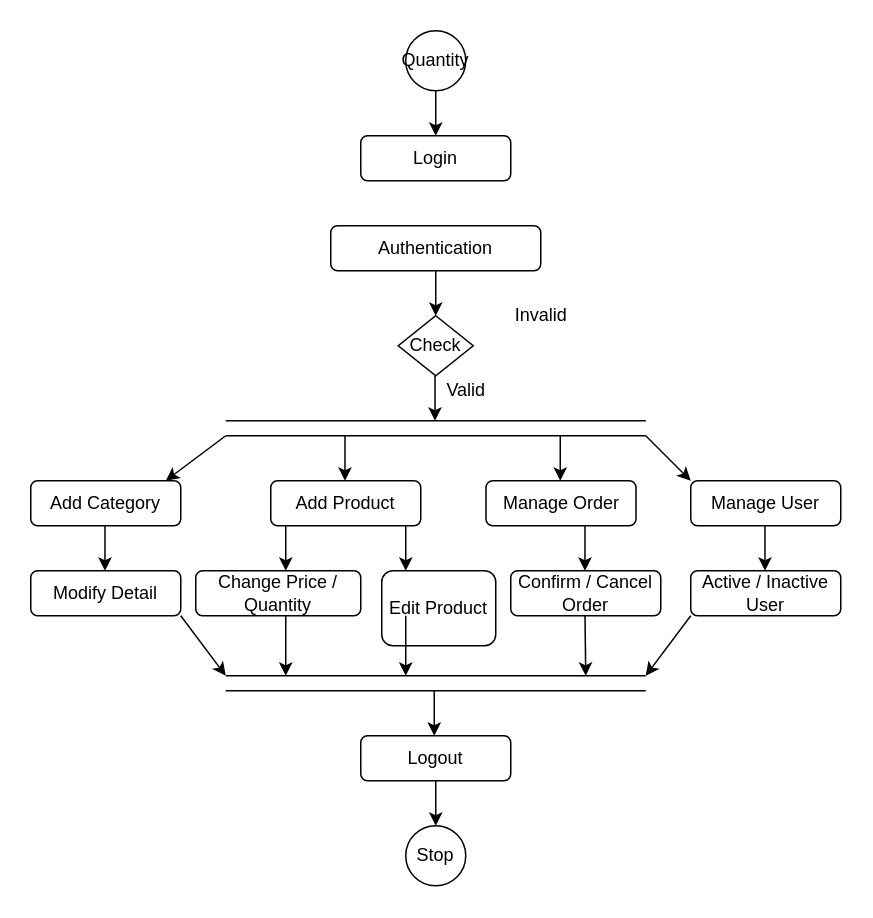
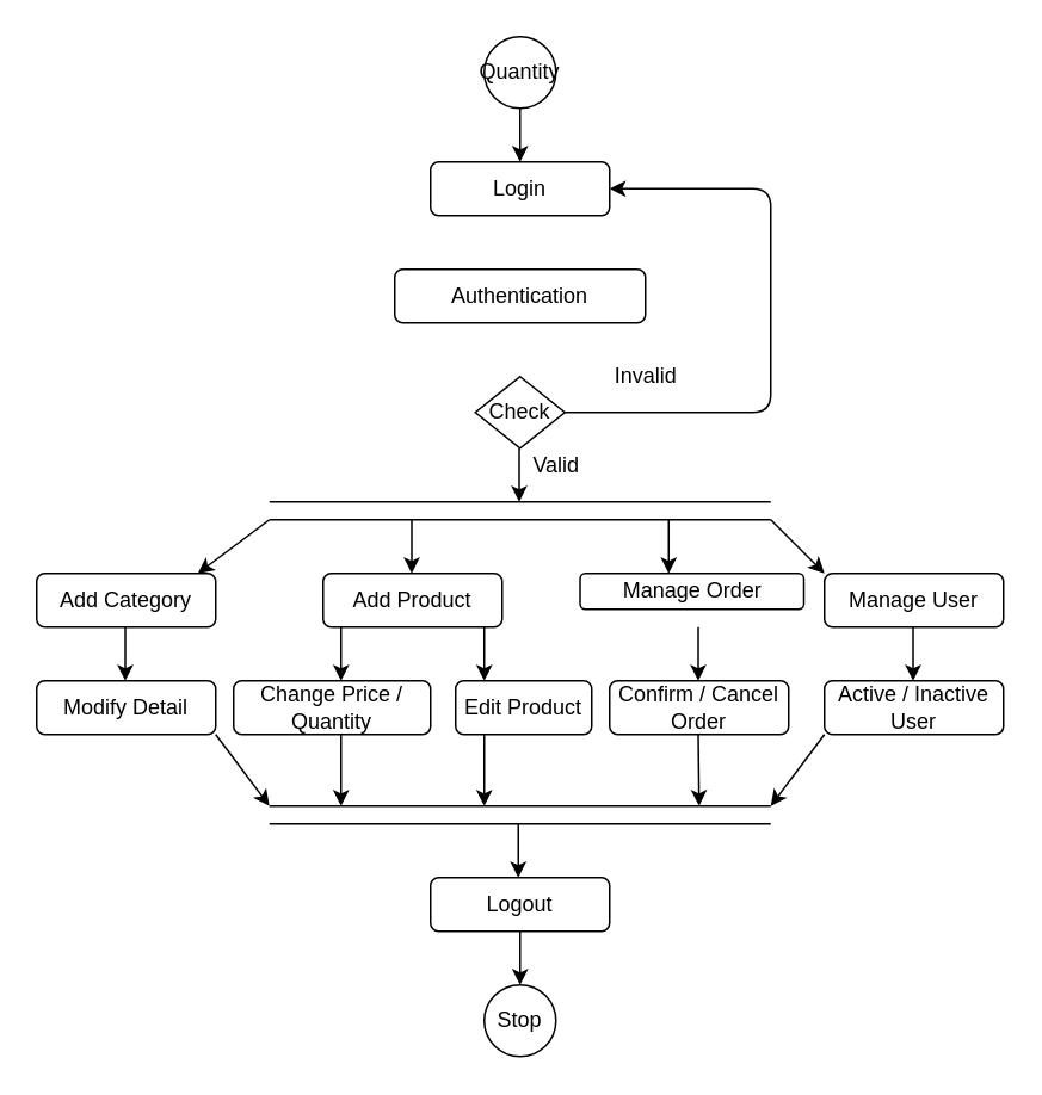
  <mxCell id="0" />
  <mxCell id="1" parent="0" />
  <mxCell id="2" value="" style="group" vertex="1" connectable="0" parent="1"><mxGeometry x="20" width="540" height="570" as="geometry" y="20" /></mxCell>
  <mxCell id="3" value="Quantity" style="ellipse;whiteSpace=wrap;html=1;aspect=fixed;" vertex="1" parent="2"><mxGeometry x="250" width="40" height="40" as="geometry" /></mxCell>
  <mxCell id="4" value="Login" style="rounded=1;whiteSpace=wrap;html=1;" vertex="1" parent="2"><mxGeometry x="220" y="70" width="100" height="30" as="geometry" /></mxCell>
  <mxCell id="5" value="Authentication" style="rounded=1;whiteSpace=wrap;html=1;" vertex="1" parent="2"><mxGeometry x="200" y="130" width="140" height="30" as="geometry" /></mxCell>
  <mxCell id="6" value="" style="endArrow=classic;html=1;exitX=0.5;exitY=1;exitDx=0;exitDy=0;" edge="1" parent="2" source="3"><mxGeometry width="50" height="50" relative="1" as="geometry"><mxPoint x="280" y="280" as="sourcePoint" /><mxPoint x="270" y="70" as="targetPoint" /></mxGeometry></mxCell>
- <mxCell id="8" value="" style="endArrow=classic;html=1;exitX=0.5;exitY=1;exitDx=0;exitDy=0;entryX=0.5;entryY=0;entryDx=0;entryDy=0;" edge="1" parent="2" source="5" target="9"><mxGeometry width="50" height="50" relative="1" as="geometry"><mxPoint x="290" y="270" as="sourcePoint" /><mxPoint x="240" y="310" as="targetPoint" /></mxGeometry></mxCell>
+ <mxCell id="7" value="" style="endArrow=classic;html=1;exitX=1;exitY=0.5;exitDx=0;exitDy=0;entryX=1;entryY=0.5;entryDx=0;entryDy=0;" edge="1" parent="2" source="9" target="4"><mxGeometry width="50" height="50" relative="1" as="geometry"><mxPoint x="410" y="20" as="sourcePoint" /><mxPoint x="410" y="30" as="targetPoint" /><Array as="points"><mxPoint x="410" y="210" /><mxPoint x="410" y="85" /></Array></mxGeometry></mxCell>
  <mxCell id="9" value="Check" style="rhombus;whiteSpace=wrap;html=1;" vertex="1" parent="2"><mxGeometry x="245" y="190" width="50" height="40" as="geometry" /></mxCell>
  <mxCell id="10" value="" style="endArrow=classic;html=1;exitX=0.5;exitY=1;exitDx=0;exitDy=0;" edge="1" parent="2"><mxGeometry width="50" height="50" relative="1" as="geometry"><mxPoint x="269.5" y="230" as="sourcePoint" /><mxPoint x="269.5" y="260" as="targetPoint" /></mxGeometry></mxCell>
  <mxCell id="11" value="Valid" style="text;html=1;align=center;verticalAlign=middle;resizable=0;points=[];autosize=1;" vertex="1" parent="2"><mxGeometry x="270" y="230" width="40" height="20" as="geometry" /></mxCell>
  <mxCell id="12" value="Invalid" style="text;html=1;align=center;verticalAlign=middle;resizable=0;points=[];autosize=1;" vertex="1" parent="2"><mxGeometry x="315" y="180" width="50" height="20" as="geometry" /></mxCell>
  <mxCell id="13" value="" style="endArrow=none;html=1;" edge="1" parent="2"><mxGeometry width="50" height="50" relative="1" as="geometry"><mxPoint x="130" y="270" as="sourcePoint" /><mxPoint x="410" y="270" as="targetPoint" /><Array as="points" /></mxGeometry></mxCell>
  <mxCell id="14" value="" style="endArrow=none;html=1;" edge="1" parent="2"><mxGeometry width="50" height="50" relative="1" as="geometry"><mxPoint x="130" y="260" as="sourcePoint" /><mxPoint x="410" y="260" as="targetPoint" /></mxGeometry></mxCell>
  <mxCell id="15" value="Manage User" style="rounded=1;whiteSpace=wrap;html=1;" vertex="1" parent="2"><mxGeometry x="440" y="300" width="100" height="30" as="geometry" /></mxCell>
- <mxCell id="16" value="Manage Order" style="rounded=1;whiteSpace=wrap;html=1;" vertex="1" parent="2"><mxGeometry x="303.5" y="300" width="100" height="30" as="geometry" /></mxCell>
+ <mxCell id="16" value="Manage Order" style="rounded=1;whiteSpace=wrap;html=1;" vertex="1" parent="2"><mxGeometry x="303.5" y="300" width="125" height="20" as="geometry" /></mxCell>
  <mxCell id="17" value="Add Product" style="rounded=1;whiteSpace=wrap;html=1;" vertex="1" parent="2"><mxGeometry x="160" y="300" width="100" height="30" as="geometry" /></mxCell>
  <mxCell id="18" value="Add Category" style="rounded=1;whiteSpace=wrap;html=1;" vertex="1" parent="2"><mxGeometry y="300" width="100" height="30" as="geometry" /></mxCell>
  <mxCell id="19" value="" style="endArrow=classic;html=1;entryX=0.5;entryY=0;entryDx=0;entryDy=0;" edge="1" parent="2"><mxGeometry width="50" height="50" relative="1" as="geometry"><mxPoint x="130" y="270" as="sourcePoint" /><mxPoint x="90" y="300" as="targetPoint" /></mxGeometry></mxCell>
  <mxCell id="20" value="" style="endArrow=classic;html=1;entryX=0.5;entryY=0;entryDx=0;entryDy=0;" edge="1" parent="2"><mxGeometry width="50" height="50" relative="1" as="geometry"><mxPoint x="410" y="270" as="sourcePoint" /><mxPoint x="440" y="300" as="targetPoint" /></mxGeometry></mxCell>
  <mxCell id="21" value="" style="endArrow=classic;html=1;" edge="1" parent="2"><mxGeometry width="50" height="50" relative="1" as="geometry"><mxPoint x="353" y="270" as="sourcePoint" /><mxPoint x="353" y="300" as="targetPoint" /></mxGeometry></mxCell>
  <mxCell id="22" value="" style="endArrow=classic;html=1;" edge="1" parent="2"><mxGeometry width="50" height="50" relative="1" as="geometry"><mxPoint x="209.5" y="270" as="sourcePoint" /><mxPoint x="209.5" y="300" as="targetPoint" /></mxGeometry></mxCell>
  <mxCell id="23" value="Modify Detail" style="rounded=1;whiteSpace=wrap;html=1;" vertex="1" parent="2"><mxGeometry y="360" width="100" height="30" as="geometry" /></mxCell>
  <mxCell id="24" value="Change Price / Quantity" style="rounded=1;whiteSpace=wrap;html=1;" vertex="1" parent="2"><mxGeometry x="110" y="360" width="110" height="30" as="geometry" /></mxCell>
  <mxCell id="25" value="Confirm / Cancel Order" style="rounded=1;whiteSpace=wrap;html=1;" vertex="1" parent="2"><mxGeometry x="320" y="360" width="100" height="30" as="geometry" /></mxCell>
  <mxCell id="26" value="Active / Inactive User" style="rounded=1;whiteSpace=wrap;html=1;" vertex="1" parent="2"><mxGeometry x="440" y="360" width="100" height="30" as="geometry" /></mxCell>
- <mxCell id="27" value="Edit Product" style="rounded=1;whiteSpace=wrap;html=1;" vertex="1" parent="2"><mxGeometry x="234" y="360" width="76" height="50" as="geometry" /></mxCell>
+ <mxCell id="27" value="Edit Product" style="rounded=1;whiteSpace=wrap;html=1;" vertex="1" parent="2"><mxGeometry x="234" y="360" width="76" height="30" as="geometry" /></mxCell>
  <mxCell id="28" value="" style="endArrow=classic;html=1;" edge="1" parent="2"><mxGeometry width="50" height="50" relative="1" as="geometry"><mxPoint x="170" y="330" as="sourcePoint" /><mxPoint x="170" y="360" as="targetPoint" /></mxGeometry></mxCell>
  <mxCell id="29" value="" style="endArrow=classic;html=1;" edge="1" parent="2"><mxGeometry width="50" height="50" relative="1" as="geometry"><mxPoint x="49.5" y="330" as="sourcePoint" /><mxPoint x="49.5" y="360" as="targetPoint" /></mxGeometry></mxCell>
  <mxCell id="30" value="" style="endArrow=classic;html=1;" edge="1" parent="2"><mxGeometry width="50" height="50" relative="1" as="geometry"><mxPoint x="250" y="330" as="sourcePoint" /><mxPoint x="250" y="360" as="targetPoint" /></mxGeometry></mxCell>
  <mxCell id="31" value="" style="endArrow=classic;html=1;" edge="1" parent="2"><mxGeometry width="50" height="50" relative="1" as="geometry"><mxPoint x="369.5" y="330" as="sourcePoint" /><mxPoint x="369.5" y="360" as="targetPoint" /></mxGeometry></mxCell>
  <mxCell id="32" value="" style="endArrow=classic;html=1;" edge="1" parent="2"><mxGeometry width="50" height="50" relative="1" as="geometry"><mxPoint x="489.5" y="330" as="sourcePoint" /><mxPoint x="489.5" y="360" as="targetPoint" /></mxGeometry></mxCell>
  <mxCell id="33" value="" style="endArrow=none;html=1;" edge="1" parent="2"><mxGeometry width="50" height="50" relative="1" as="geometry"><mxPoint x="130" y="430" as="sourcePoint" /><mxPoint x="410" y="430" as="targetPoint" /></mxGeometry></mxCell>
  <mxCell id="34" value="" style="endArrow=none;html=1;" edge="1" parent="2"><mxGeometry width="50" height="50" relative="1" as="geometry"><mxPoint x="130" y="440" as="sourcePoint" /><mxPoint x="410" y="440" as="targetPoint" /></mxGeometry></mxCell>
  <mxCell id="35" value="" style="endArrow=classic;html=1;" edge="1" parent="2"><mxGeometry width="50" height="50" relative="1" as="geometry"><mxPoint x="369.5" y="390" as="sourcePoint" /><mxPoint x="370" y="430" as="targetPoint" /></mxGeometry></mxCell>
  <mxCell id="36" value="" style="endArrow=classic;html=1;" edge="1" parent="2"><mxGeometry width="50" height="50" relative="1" as="geometry"><mxPoint x="250" y="390" as="sourcePoint" /><mxPoint x="250" y="430" as="targetPoint" /></mxGeometry></mxCell>
  <mxCell id="37" value="" style="endArrow=classic;html=1;" edge="1" parent="2"><mxGeometry width="50" height="50" relative="1" as="geometry"><mxPoint x="170" y="390" as="sourcePoint" /><mxPoint x="170" y="430" as="targetPoint" /></mxGeometry></mxCell>
  <mxCell id="38" value="" style="endArrow=classic;html=1;exitX=1;exitY=1;exitDx=0;exitDy=0;" edge="1" parent="2" source="23"><mxGeometry width="50" height="50" relative="1" as="geometry"><mxPoint x="49.5" y="390" as="sourcePoint" /><mxPoint x="130" y="430" as="targetPoint" /></mxGeometry></mxCell>
  <mxCell id="39" value="" style="endArrow=classic;html=1;exitX=0;exitY=1;exitDx=0;exitDy=0;" edge="1" parent="2" source="26"><mxGeometry width="50" height="50" relative="1" as="geometry"><mxPoint x="440" y="390" as="sourcePoint" /><mxPoint x="410" y="430" as="targetPoint" /></mxGeometry></mxCell>
  <mxCell id="40" value="" style="endArrow=classic;html=1;" edge="1" parent="2"><mxGeometry width="50" height="50" relative="1" as="geometry"><mxPoint x="269" y="440" as="sourcePoint" /><mxPoint x="269" y="470" as="targetPoint" /></mxGeometry></mxCell>
  <mxCell id="41" value="Logout" style="rounded=1;whiteSpace=wrap;html=1;" vertex="1" parent="2"><mxGeometry x="220" y="470" width="100" height="30" as="geometry" /></mxCell>
  <mxCell id="42" value="" style="endArrow=classic;html=1;exitX=0.5;exitY=1;exitDx=0;exitDy=0;" edge="1" parent="2"><mxGeometry width="50" height="50" relative="1" as="geometry"><mxPoint x="270" y="500" as="sourcePoint" /><mxPoint x="270" y="530" as="targetPoint" /></mxGeometry></mxCell>
  <mxCell id="43" value="Stop" style="ellipse;whiteSpace=wrap;html=1;aspect=fixed;" vertex="1" parent="2"><mxGeometry x="250" y="530" width="40" height="40" as="geometry" /></mxCell>
